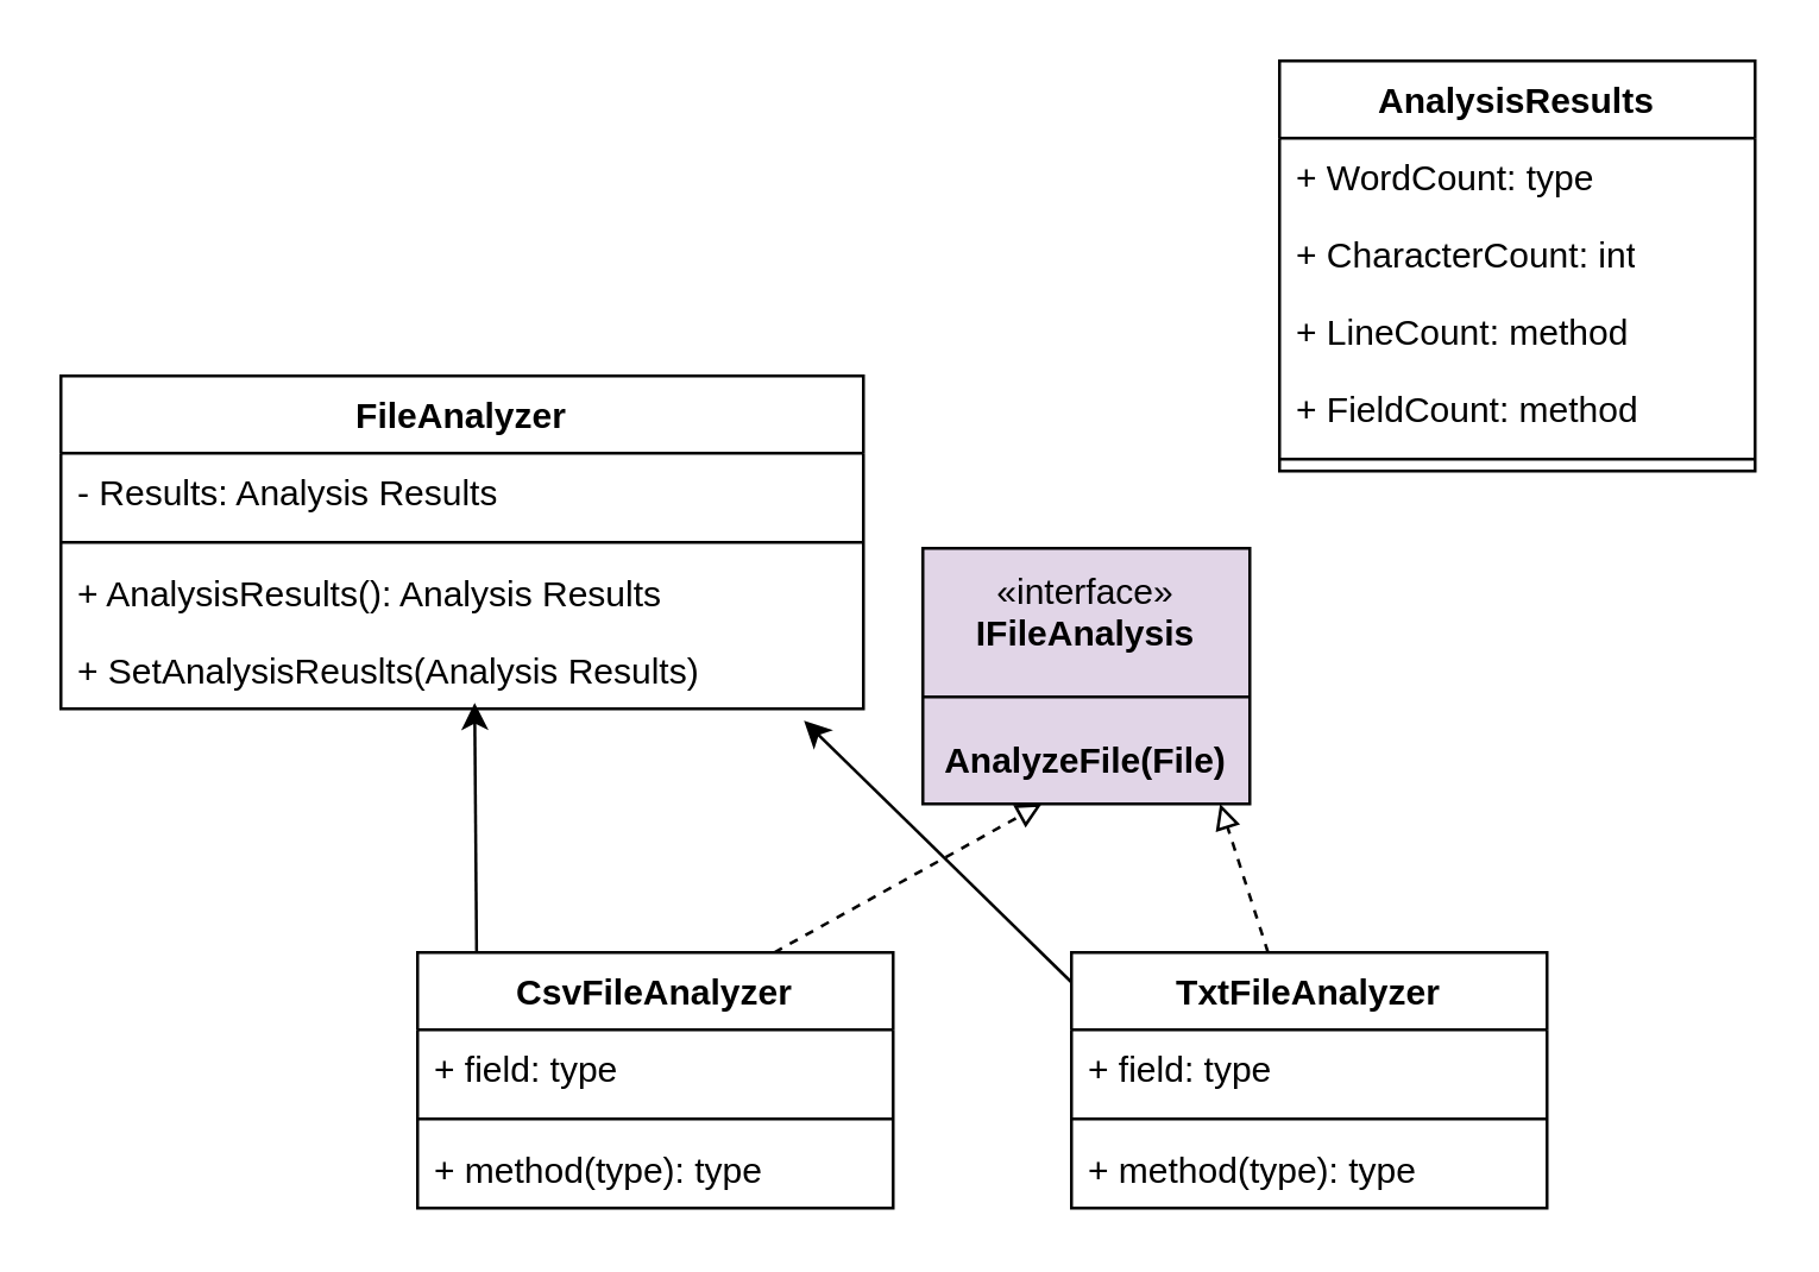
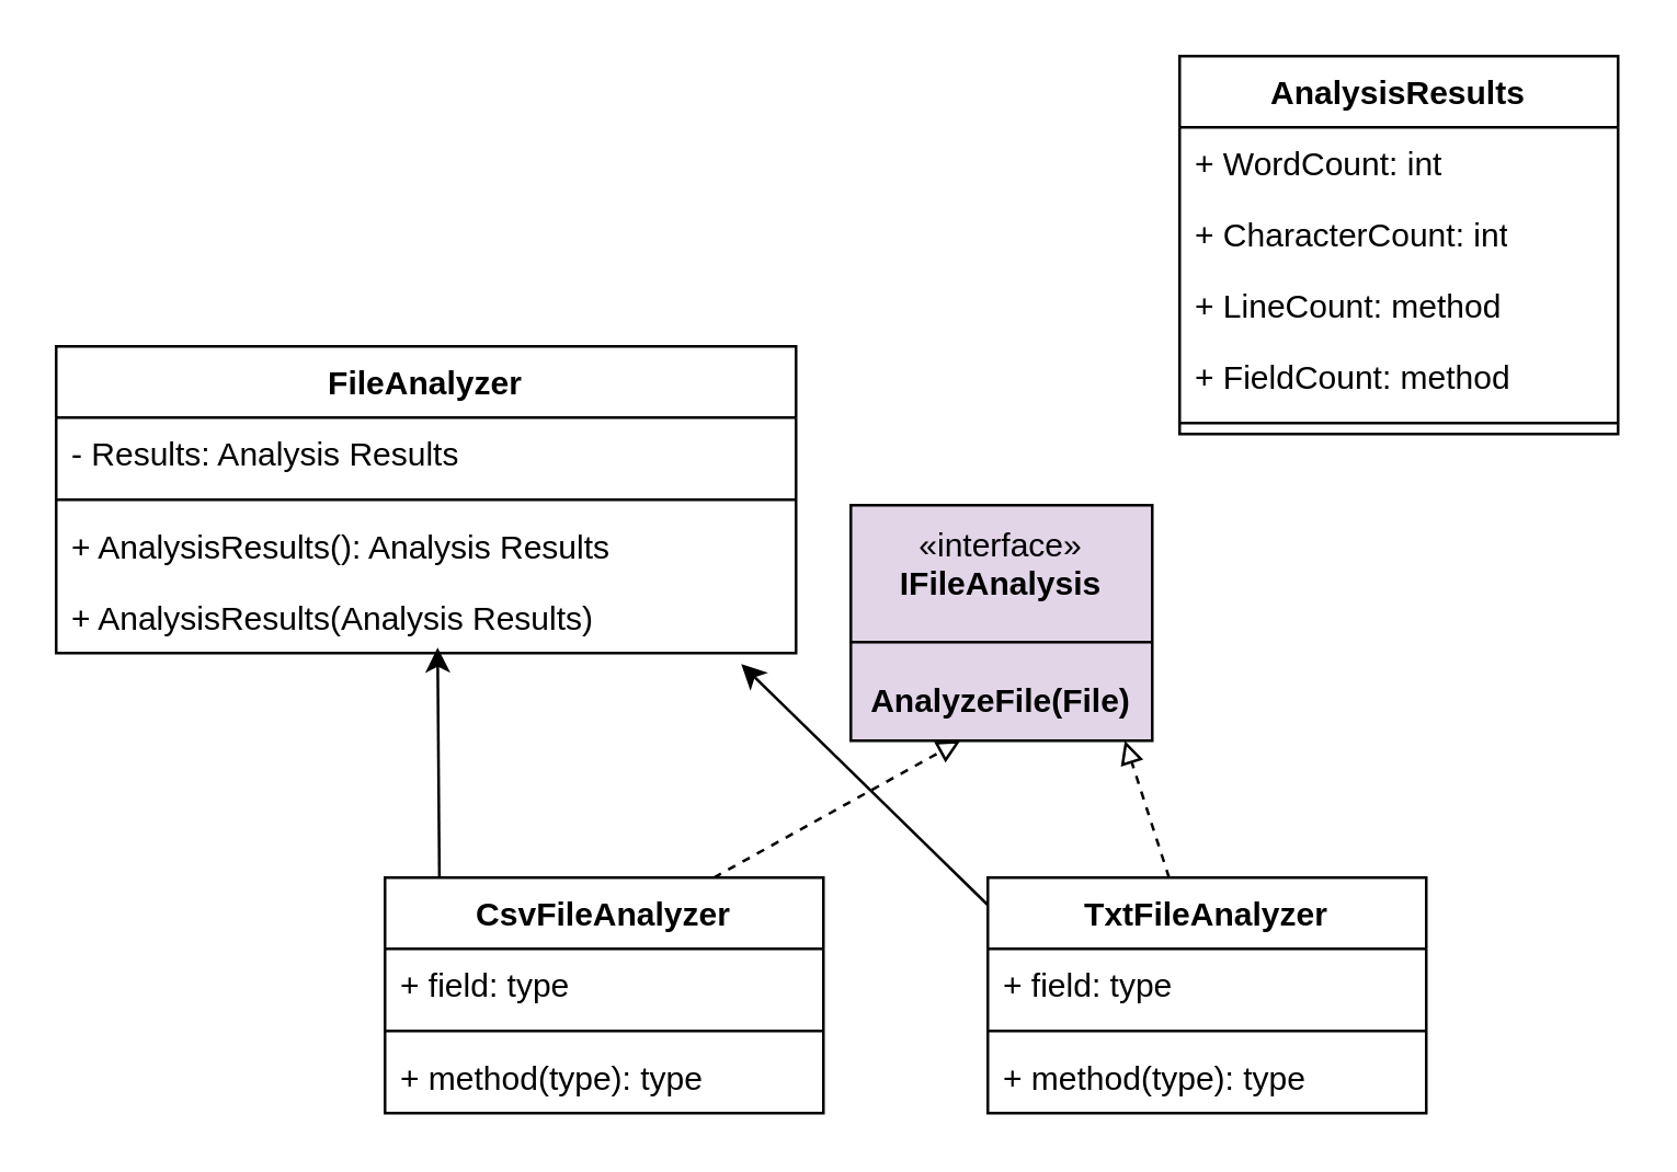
  <mxCell id="0" />
  <mxCell id="1" parent="0" />
  <mxCell id="2" value="FileAnalyzer" style="swimlane;fontStyle=1;align=center;verticalAlign=top;childLayout=stackLayout;horizontal=1;startSize=26;horizontalStack=0;resizeParent=1;resizeParentMax=0;resizeLast=0;collapsible=1;marginBottom=0;whiteSpace=wrap;html=1;" vertex="1" parent="1"><mxGeometry x="20" y="126" width="270" height="112" as="geometry" /></mxCell>
  <mxCell id="3" value="- Results: Analysis Results" style="text;strokeColor=none;fillColor=none;align=left;verticalAlign=top;spacingLeft=4;spacingRight=4;overflow=hidden;rotatable=0;points=[[0,0.5],[1,0.5]];portConstraint=eastwest;whiteSpace=wrap;html=1;" vertex="1" parent="2"><mxGeometry y="26" width="270" height="26" as="geometry" /></mxCell>
  <mxCell id="4" value="" style="line;strokeWidth=1;fillColor=none;align=left;verticalAlign=middle;spacingTop=-1;spacingLeft=3;spacingRight=3;rotatable=0;labelPosition=right;points=[];portConstraint=eastwest;strokeColor=inherit;" vertex="1" parent="2"><mxGeometry y="52" width="270" height="8" as="geometry" /></mxCell>
  <mxCell id="5" value="+ AnalysisResults(): Analysis Results" style="text;strokeColor=none;fillColor=none;align=left;verticalAlign=top;spacingLeft=4;spacingRight=4;overflow=hidden;rotatable=0;points=[[0,0.5],[1,0.5]];portConstraint=eastwest;whiteSpace=wrap;html=1;" vertex="1" parent="2"><mxGeometry y="60" width="270" height="26" as="geometry" /></mxCell>
- <mxCell id="6" value="+ SetAnalysisReuslts(Analysis Results)" style="text;strokeColor=none;fillColor=none;align=left;verticalAlign=top;spacingLeft=4;spacingRight=4;overflow=hidden;rotatable=0;points=[[0,0.5],[1,0.5]];portConstraint=eastwest;whiteSpace=wrap;html=1;" vertex="1" parent="2"><mxGeometry y="86" width="270" height="26" as="geometry" /></mxCell>
+ <mxCell id="6" value="+ AnalysisResults(Analysis Results)" style="text;strokeColor=none;fillColor=none;align=left;verticalAlign=top;spacingLeft=4;spacingRight=4;overflow=hidden;rotatable=0;points=[[0,0.5],[1,0.5]];portConstraint=eastwest;whiteSpace=wrap;html=1;" vertex="1" parent="2"><mxGeometry y="86" width="270" height="26" as="geometry" /></mxCell>
  <mxCell id="7" style="rounded=0;orthogonalLoop=1;jettySize=auto;html=1;exitX=0.5;exitY=0;exitDx=0;exitDy=0;entryX=0.696;entryY=1.012;entryDx=0;entryDy=0;entryPerimeter=0;" edge="1" parent="2"><mxGeometry relative="1" as="geometry"><mxPoint x="140.0" y="213.69" as="sourcePoint" /><mxPoint x="139.2" y="110.002" as="targetPoint" /></mxGeometry></mxCell>
  <mxCell id="8" value="AnalysisResults" style="swimlane;fontStyle=1;align=center;verticalAlign=top;childLayout=stackLayout;horizontal=1;startSize=26;horizontalStack=0;resizeParent=1;resizeParentMax=0;resizeLast=0;collapsible=1;marginBottom=0;whiteSpace=wrap;html=1;" vertex="1" parent="1"><mxGeometry x="430" y="20" width="160" height="138" as="geometry" /></mxCell>
- <mxCell id="9" value="+ WordCount: type" style="text;strokeColor=none;fillColor=none;align=left;verticalAlign=top;spacingLeft=4;spacingRight=4;overflow=hidden;rotatable=0;points=[[0,0.5],[1,0.5]];portConstraint=eastwest;whiteSpace=wrap;html=1;" vertex="1" parent="8"><mxGeometry y="26" width="160" height="26" as="geometry" /></mxCell>
+ <mxCell id="9" value="+ WordCount: int" style="text;strokeColor=none;fillColor=none;align=left;verticalAlign=top;spacingLeft=4;spacingRight=4;overflow=hidden;rotatable=0;points=[[0,0.5],[1,0.5]];portConstraint=eastwest;whiteSpace=wrap;html=1;" vertex="1" parent="8"><mxGeometry y="26" width="160" height="26" as="geometry" /></mxCell>
  <mxCell id="10" value="+ CharacterCount: int" style="text;strokeColor=none;fillColor=none;align=left;verticalAlign=top;spacingLeft=4;spacingRight=4;overflow=hidden;rotatable=0;points=[[0,0.5],[1,0.5]];portConstraint=eastwest;whiteSpace=wrap;html=1;" vertex="1" parent="8"><mxGeometry y="52" width="160" height="26" as="geometry" /></mxCell>
  <mxCell id="11" value="+ LineCount: method" style="text;strokeColor=none;fillColor=none;align=left;verticalAlign=top;spacingLeft=4;spacingRight=4;overflow=hidden;rotatable=0;points=[[0,0.5],[1,0.5]];portConstraint=eastwest;whiteSpace=wrap;html=1;" vertex="1" parent="8"><mxGeometry y="78" width="160" height="26" as="geometry" /></mxCell>
  <mxCell id="12" value="+ FieldCount: method" style="text;strokeColor=none;fillColor=none;align=left;verticalAlign=top;spacingLeft=4;spacingRight=4;overflow=hidden;rotatable=0;points=[[0,0.5],[1,0.5]];portConstraint=eastwest;whiteSpace=wrap;html=1;" vertex="1" parent="8"><mxGeometry y="104" width="160" height="26" as="geometry" /></mxCell>
  <mxCell id="13" value="" style="line;strokeWidth=1;fillColor=none;align=left;verticalAlign=middle;spacingTop=-1;spacingLeft=3;spacingRight=3;rotatable=0;labelPosition=right;points=[];portConstraint=eastwest;strokeColor=inherit;" vertex="1" parent="8"><mxGeometry y="130" width="160" height="8" as="geometry" /></mxCell>
  <mxCell id="14" style="rounded=0;orthogonalLoop=1;jettySize=auto;html=1;exitX=0.75;exitY=0;exitDx=0;exitDy=0;dashed=1;endArrow=block;endFill=0;" edge="1" parent="1" source="15"><mxGeometry relative="1" as="geometry"><mxPoint x="350" y="270" as="targetPoint" /></mxGeometry></mxCell>
  <mxCell id="15" value="CsvFileAnalyzer" style="swimlane;fontStyle=1;align=center;verticalAlign=top;childLayout=stackLayout;horizontal=1;startSize=26;horizontalStack=0;resizeParent=1;resizeParentMax=0;resizeLast=0;collapsible=1;marginBottom=0;whiteSpace=wrap;html=1;" vertex="1" parent="1"><mxGeometry x="140" y="320" width="160" height="86" as="geometry" /></mxCell>
  <mxCell id="16" value="+ field: type" style="text;strokeColor=none;fillColor=none;align=left;verticalAlign=top;spacingLeft=4;spacingRight=4;overflow=hidden;rotatable=0;points=[[0,0.5],[1,0.5]];portConstraint=eastwest;whiteSpace=wrap;html=1;" vertex="1" parent="15"><mxGeometry y="26" width="160" height="26" as="geometry" /></mxCell>
  <mxCell id="17" value="" style="line;strokeWidth=1;fillColor=none;align=left;verticalAlign=middle;spacingTop=-1;spacingLeft=3;spacingRight=3;rotatable=0;labelPosition=right;points=[];portConstraint=eastwest;strokeColor=inherit;" vertex="1" parent="15"><mxGeometry y="52" width="160" height="8" as="geometry" /></mxCell>
  <mxCell id="18" value="+ method(type): type" style="text;strokeColor=none;fillColor=none;align=left;verticalAlign=top;spacingLeft=4;spacingRight=4;overflow=hidden;rotatable=0;points=[[0,0.5],[1,0.5]];portConstraint=eastwest;whiteSpace=wrap;html=1;" vertex="1" parent="15"><mxGeometry y="60" width="160" height="26" as="geometry" /></mxCell>
  <mxCell id="19" value="«interface»&lt;br&gt;&lt;b&gt;IFileAnalysis&lt;/b&gt;&lt;div&gt;&lt;b&gt;&lt;br&gt;&lt;/b&gt;&lt;/div&gt;&lt;div&gt;&lt;b&gt;&lt;br&gt;&lt;/b&gt;&lt;/div&gt;&lt;div&gt;&lt;b&gt;AnalyzeFile(File)&lt;/b&gt;&lt;/div&gt;" style="html=1;whiteSpace=wrap;fillColor=#e1d5e7;" vertex="1" parent="1"><mxGeometry x="310" y="184" width="110" height="86" as="geometry" /></mxCell>
  <mxCell id="20" style="rounded=0;orthogonalLoop=1;jettySize=auto;html=1;dashed=1;endArrow=block;endFill=0;" edge="1" parent="1" source="21"><mxGeometry relative="1" as="geometry"><mxPoint x="410" y="270" as="targetPoint" /></mxGeometry></mxCell>
  <mxCell id="21" value="TxtFileAnalyzer" style="swimlane;fontStyle=1;align=center;verticalAlign=top;childLayout=stackLayout;horizontal=1;startSize=26;horizontalStack=0;resizeParent=1;resizeParentMax=0;resizeLast=0;collapsible=1;marginBottom=0;whiteSpace=wrap;html=1;" vertex="1" parent="1"><mxGeometry x="360" y="320" width="160" height="86" as="geometry" /></mxCell>
  <mxCell id="22" value="+ field: type" style="text;strokeColor=none;fillColor=none;align=left;verticalAlign=top;spacingLeft=4;spacingRight=4;overflow=hidden;rotatable=0;points=[[0,0.5],[1,0.5]];portConstraint=eastwest;whiteSpace=wrap;html=1;" vertex="1" parent="21"><mxGeometry y="26" width="160" height="26" as="geometry" /></mxCell>
  <mxCell id="23" value="" style="line;strokeWidth=1;fillColor=none;align=left;verticalAlign=middle;spacingTop=-1;spacingLeft=3;spacingRight=3;rotatable=0;labelPosition=right;points=[];portConstraint=eastwest;strokeColor=inherit;" vertex="1" parent="21"><mxGeometry y="52" width="160" height="8" as="geometry" /></mxCell>
  <mxCell id="24" value="+ method(type): type" style="text;strokeColor=none;fillColor=none;align=left;verticalAlign=top;spacingLeft=4;spacingRight=4;overflow=hidden;rotatable=0;points=[[0,0.5],[1,0.5]];portConstraint=eastwest;whiteSpace=wrap;html=1;" vertex="1" parent="21"><mxGeometry y="60" width="160" height="26" as="geometry" /></mxCell>
  <mxCell id="25" value="" style="line;strokeWidth=1;fillColor=none;align=left;verticalAlign=middle;spacingTop=-1;spacingLeft=3;spacingRight=3;rotatable=0;labelPosition=right;points=[];portConstraint=eastwest;strokeColor=inherit;" vertex="1" parent="1"><mxGeometry x="310" y="230" width="110" height="8" as="geometry" /></mxCell>
  <mxCell id="26" style="rounded=0;orthogonalLoop=1;jettySize=auto;html=1;entryX=0.875;entryY=1.154;entryDx=0;entryDy=0;entryPerimeter=0;" edge="1" parent="1"><mxGeometry relative="1" as="geometry"><mxPoint x="360" y="330" as="sourcePoint" /><mxPoint x="270" y="242.004" as="targetPoint" /></mxGeometry></mxCell>
